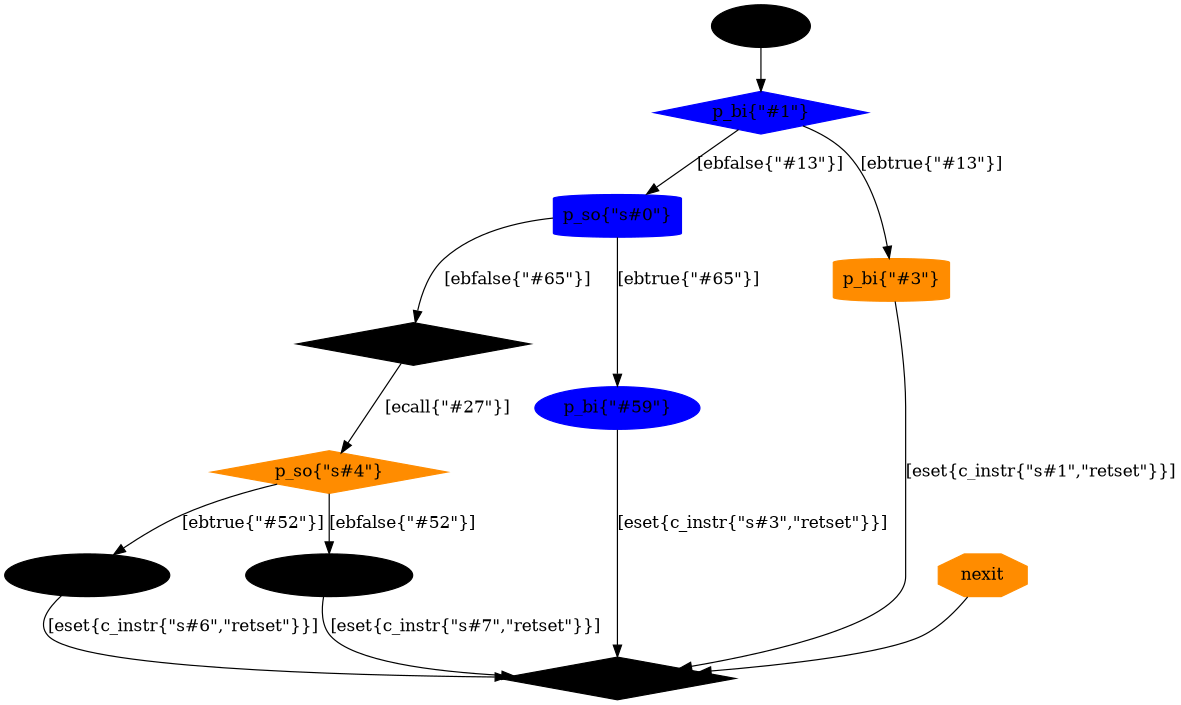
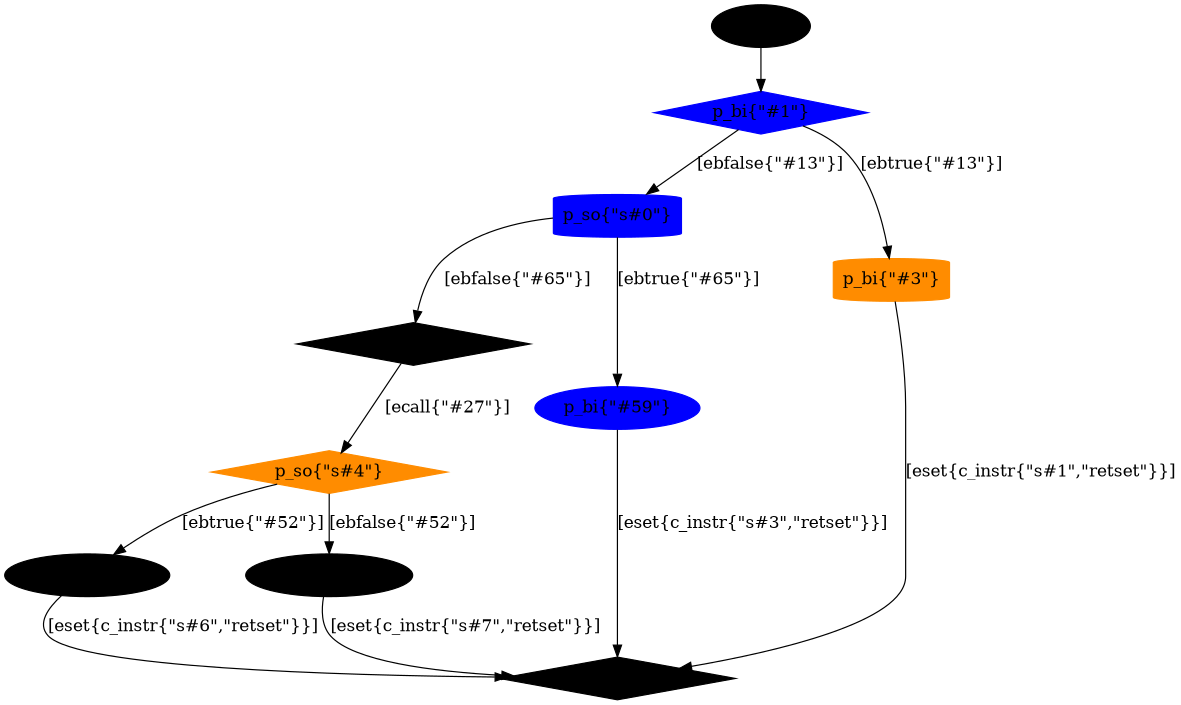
  digraph {
    node [color=black style=filled shape=ellipse]
    n1 [label="p_bi{\"#46\"}"]
    n2 [label="p_so{\"s#7\"}" shape=diamond]
    n3 [label="p_bi{\"#26\"}" shape=diamond]
    n4 [color=darkorange label="p_so{\"s#4\"}" shape=diamond]
    n5 [label=nentry]
    n6 [color=blue label="p_bi{\"#1\"}" shape=diamond]
    n7 [color=blue label="p_bi{\"#59\"}"]
    n8 [label="p_so{\"s#2\"}"]
    n9 [color=blue label="p_so{\"s#0\"}" shape=cylinder]
-   n10 [color=darkorange label=nexit shape=octagon]
    n11 [color=darkorange label="p_bi{\"#3\"}" shape=cylinder]
    n1 -> n2 [label="[eset{c_instr{\"s#6\",\"retset\"}}]"]
    n3 -> n4 [label="[ecall{\"#27\"}]"]
    n4 -> n1 [label="[ebtrue{\"#52\"}]"]
    n4 -> n8 [label="[ebfalse{\"#52\"}]"]
    n5 -> n6
    n6 -> n9 [label="[ebfalse{\"#13\"}]"]
    n6 -> n11 [label="[ebtrue{\"#13\"}]"]
    n7 -> n2 [label="[eset{c_instr{\"s#3\",\"retset\"}}]"]
    n8 -> n2 [label="[eset{c_instr{\"s#7\",\"retset\"}}]"]
    n9 -> n3 [label="[ebfalse{\"#65\"}]"]
    n9 -> n7 [label="[ebtrue{\"#65\"}]"]
-   n10 -> n2
    n11 -> n2 [label="[eset{c_instr{\"s#1\",\"retset\"}}]"]
  }
